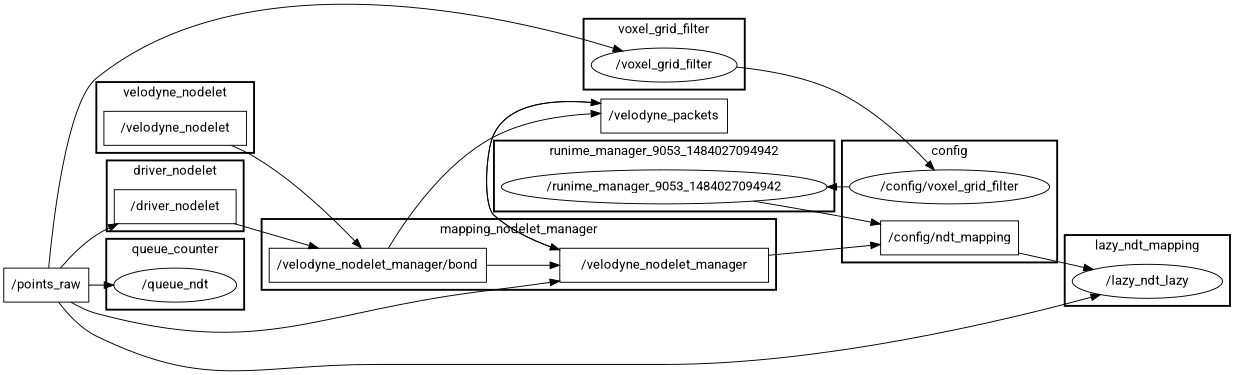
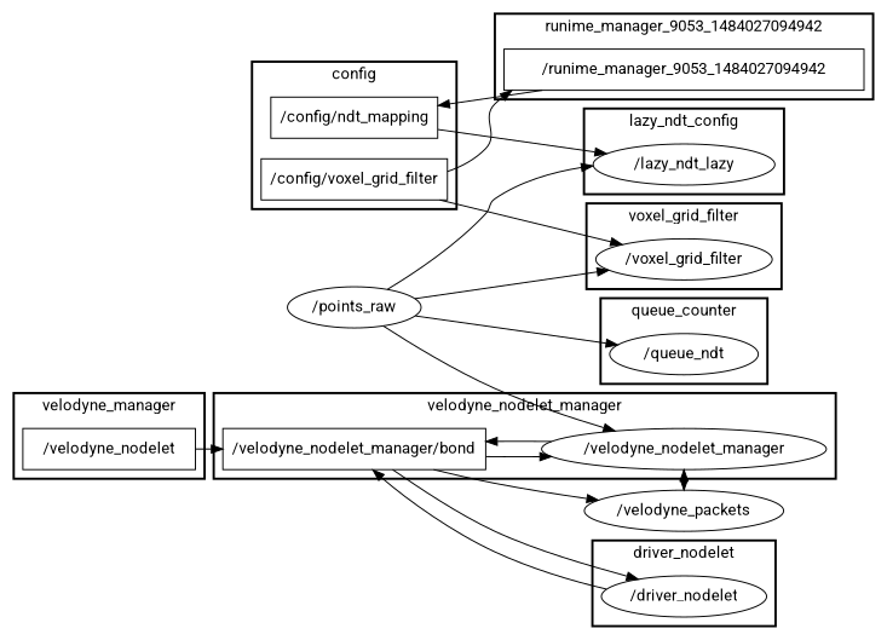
  digraph {
    compound=True
    fontname=Roboto
    rank=same
    rankdir=LR
    ranksep=0.2
    node [fontname=Roboto shape=box]
    edge [fontname=Roboto penwidth=1]
-   n1 [height=0.5 label="/config/voxel_grid_filter" shape=ellipse width=2.0833]
+   n1 [height=0.5 label="/config/voxel_grid_filter" width=2.0833]
    n2 [height=0.5 label="/config/ndt_mapping" width=1.8194]
    n3 [height=0.5 label="/velodyne_nodelet_manager/bond" width=2.7917]
-   n4 [height=0.5 label="/velodyne_nodelet_manager" width=3.0692]
+   n4 [height=0.5 label="/velodyne_nodelet_manager" shape=ellipse width=3.0692]
    n5 [height=0.5 label="/velodyne_nodelet" width=2.0943]
    n6 [height=0.5 label="/voxel_grid_filter" shape=ellipse width=2.022]
-   n7 [height=0.5 label="/driver_nodelet" width=1.7873]
-   n8 [height=0.5 label="/runime_manager_9053_1484027094942" shape=ellipse width=4.3691]
+   n7 [height=0.5 label="/driver_nodelet" shape=ellipse width=1.7873]
+   n8 [height=0.5 label="/runime_manager_9053_1484027094942" width=4.3691]
    n9 [height=0.5 label="/queue_ndt" shape=ellipse width=1.8054]
    n10 [height=0.5 label="/lazy_ndt_lazy" shape=ellipse width=2.2026]
-   n11 [height=0.5 label="/velodyne_packets" width=1.625]
-   n12 [height=0.5 label="/points_raw" width=1.1111]
+   n11 [height=0.5 label="/velodyne_packets" shape=ellipse width=1.625]
+   n12 [height=0.5 label="/points_raw" shape=ellipse width=1.1111]
    subgraph cluster_1 {
      label=config
      style=bold
      n1
      n2
    }
    subgraph cluster_2 {
-     label=mapping_nodelet_manager
+     label=velodyne_nodelet_manager
      style=bold
      n3
      n4
    }
    subgraph cluster_3 {
-     label=velodyne_nodelet
+     label=velodyne_manager
      style=bold
      n5
    }
    subgraph cluster_4 {
      label=voxel_grid_filter
      style=bold
      n6
    }
    subgraph cluster_5 {
      label=driver_nodelet
      style=bold
      n7
    }
    subgraph cluster_6 {
      label=runime_manager_9053_1484027094942
      style=bold
      n8
    }
    subgraph cluster_7 {
      label=queue_counter
      style=bold
      n9
    }
    subgraph cluster_8 {
-     label=lazy_ndt_mapping
+     label=lazy_ndt_config
      style=bold
      n10
    }
-   n6 -> n1
+   n1 -> n6
    n1 -> n8
    n2 -> n10
    n3 -> n4
-   n12 -> n7
+   n3 -> n7
    n3 -> n11
-   n4 -> n2
+   n4 -> n3
    n4 -> n11
    n5 -> n3
    n7 -> n3
    n8 -> n2
    n11 -> n4
    n12 -> n4
    n12 -> n6
    n12 -> n9
    n12 -> n10
  }
